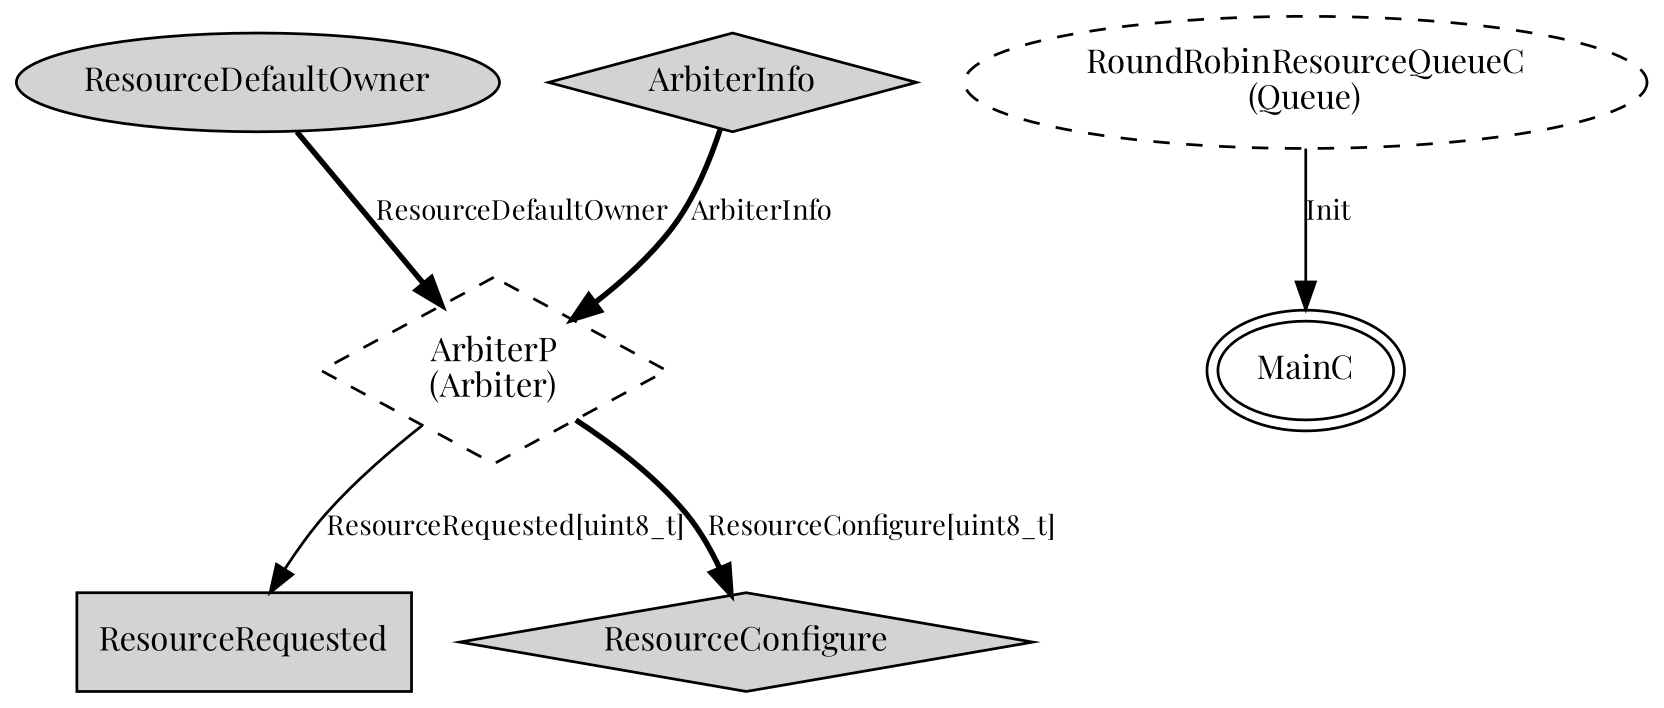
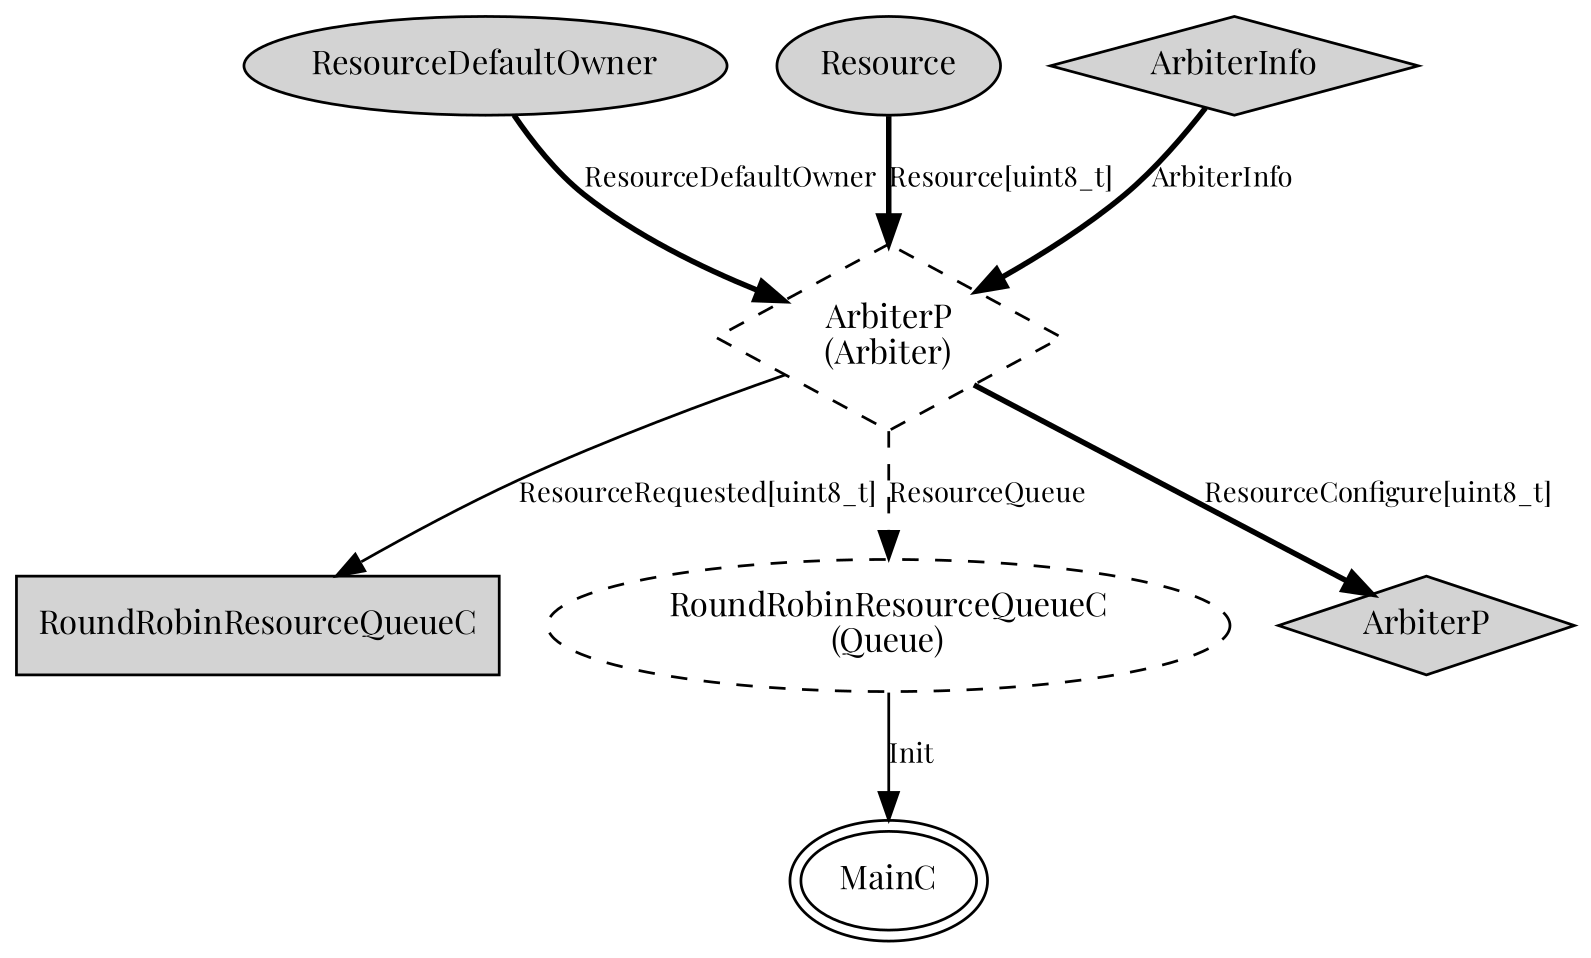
  digraph {
    fontname="Playfair Display"
    node [fontname="Playfair Display" fontsize=12 shape=ellipse style=filled]
    edge [fontname="Playfair Display" fontsize=10 style=bold]
-   n1 [label=ResourceRequested shape=box]
+   n1 [label=RoundRobinResourceQueueC shape=box]
    n2 [label="ArbiterP\n(Arbiter)" shape=diamond style=dashed]
    n3 [label="RoundRobinResourceQueueC\n(Queue)" style=dashed]
-   n4 [label=ResourceConfigure shape=diamond]
+   n4 [label=ArbiterP shape=diamond]
    MainC [peripheries=2 style=""]
    n6 [label=ResourceDefaultOwner]
+   n7 [label=Resource]
    n8 [label=ArbiterInfo shape=diamond]
    n2 -> n1 [label="ResourceRequested[uint8_t]" style=solid]
+   n2 -> n3 [label=ResourceQueue style=dashed]
    n2 -> n4 [label="ResourceConfigure[uint8_t]"]
    n3 -> MainC [label=Init style=solid]
    n6 -> n2 [label=ResourceDefaultOwner]
+   n7 -> n2 [label="Resource[uint8_t]"]
    n8 -> n2 [label=ArbiterInfo]
  }
